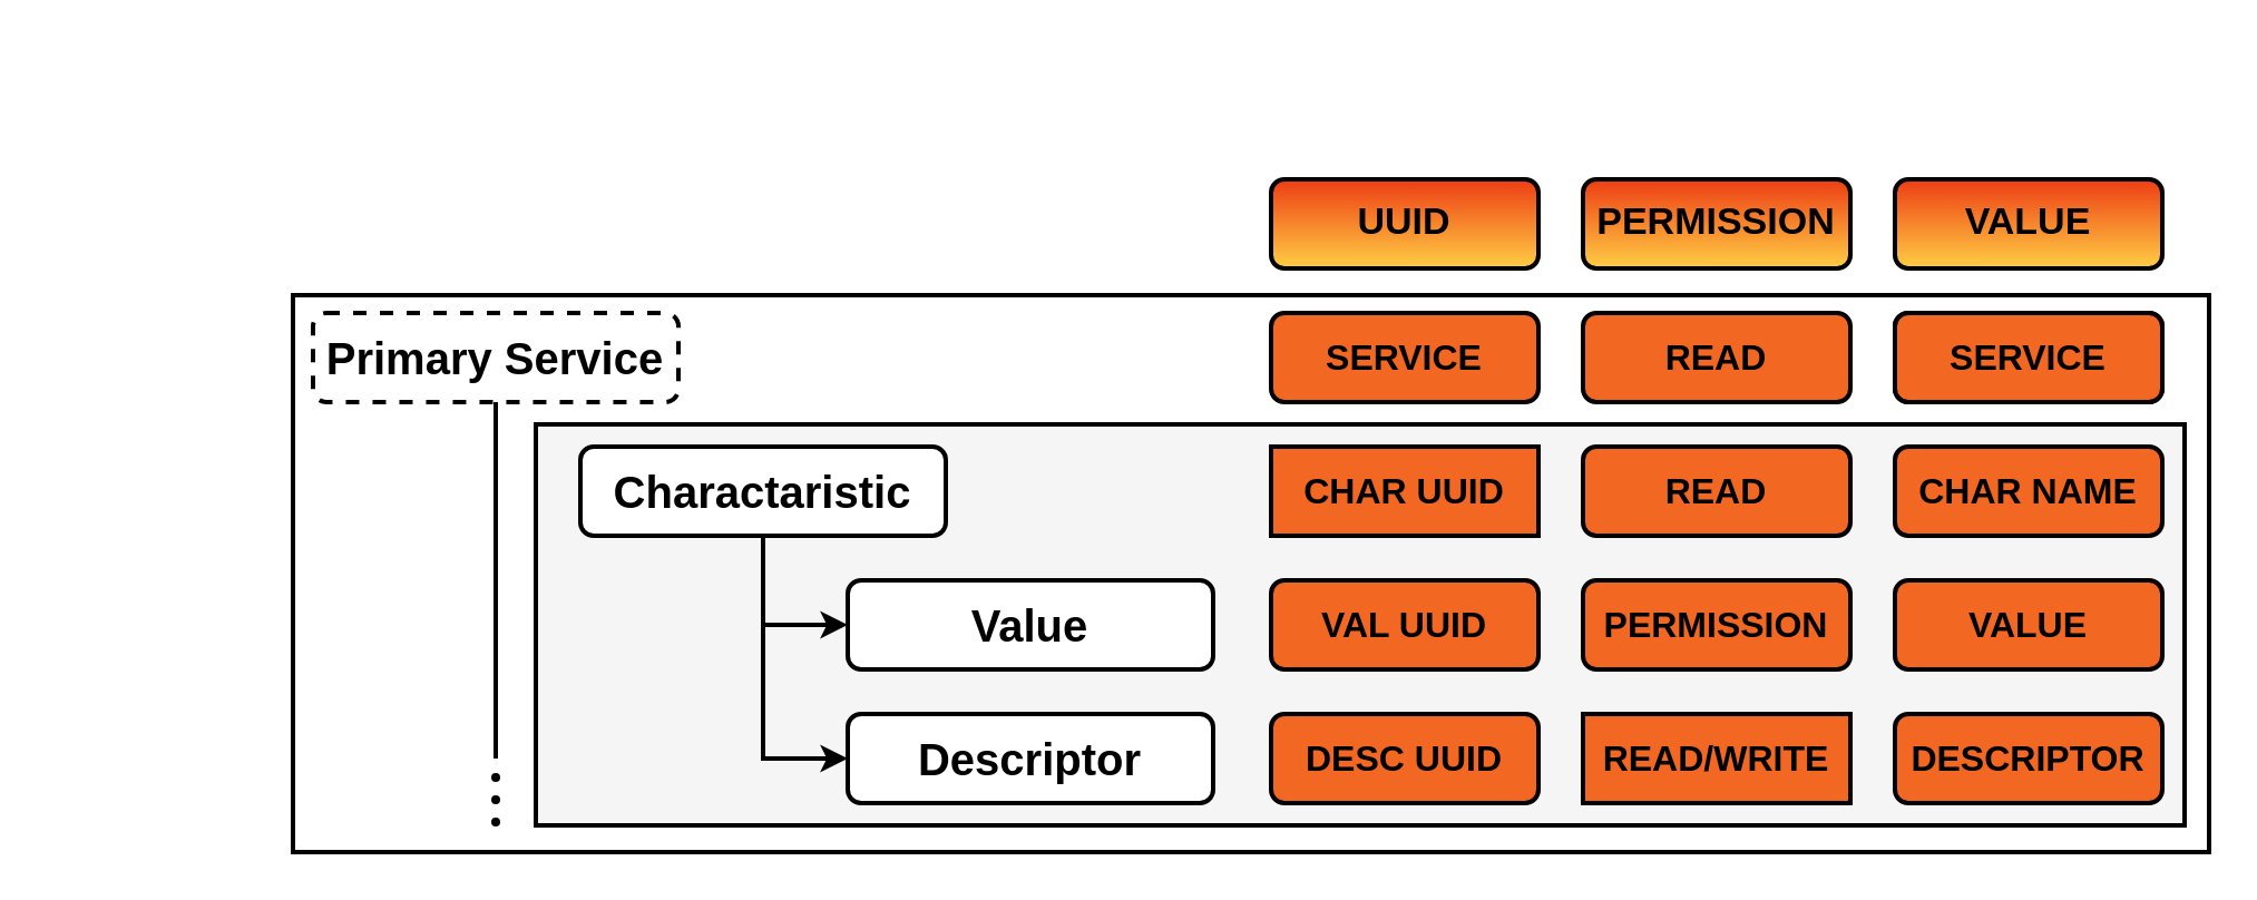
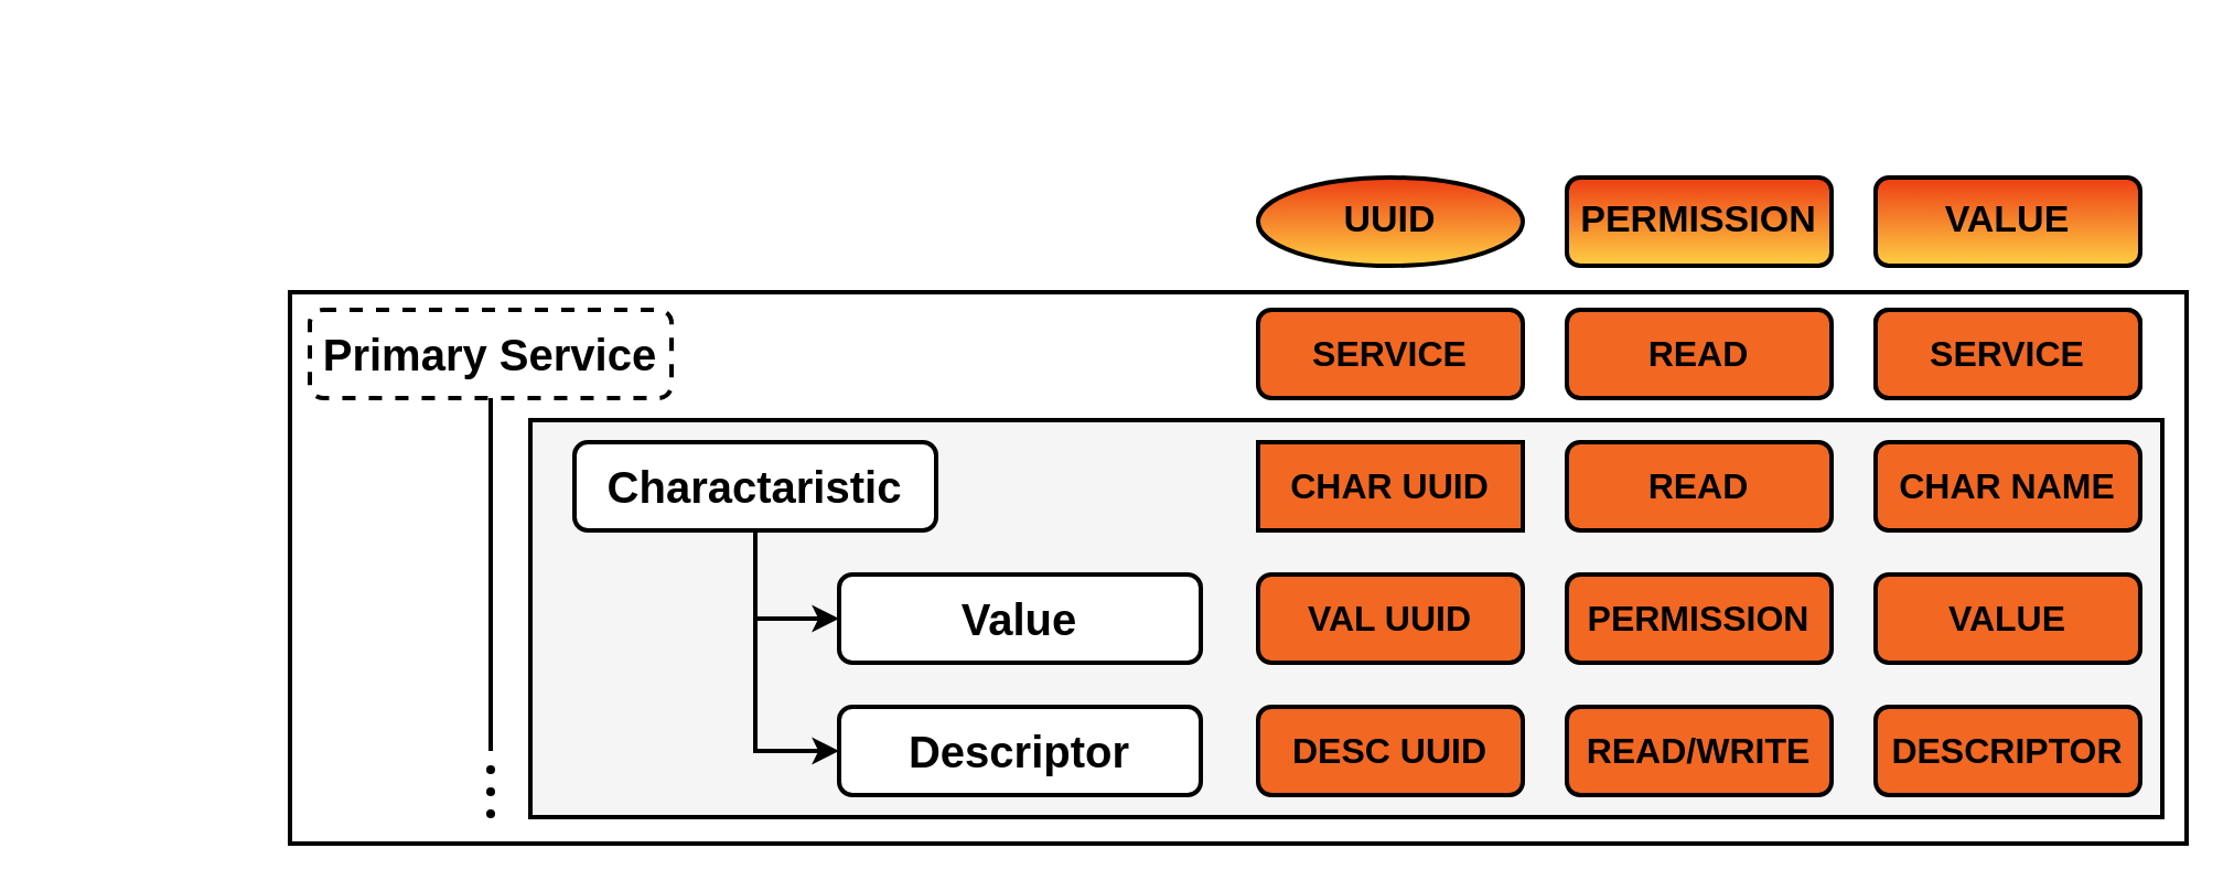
  <mxCell id="0" />
  <mxCell id="1" parent="0" />
  <mxCell id="2" value="" style="rounded=0;whiteSpace=wrap;html=1;glass=0;strokeWidth=2;fillColor=none;" parent="1" vertex="1"><mxGeometry x="131" y="132" width="860" height="250" as="geometry" /></mxCell>
  <mxCell id="3" value="" style="rounded=0;whiteSpace=wrap;html=1;glass=0;strokeWidth=2;fillColor=#f5f5f5;fontColor=#333333;sketch=0;" parent="1" vertex="1"><mxGeometry x="240" y="190" width="740" height="180" as="geometry" /></mxCell>
  <mxCell id="4" style="edgeStyle=orthogonalEdgeStyle;rounded=0;orthogonalLoop=1;jettySize=auto;html=1;strokeWidth=2;endArrow=none;endFill=0;" parent="1" source="5" edge="1"><mxGeometry relative="1" as="geometry"><mxPoint x="222" y="340" as="targetPoint" /></mxGeometry></mxCell>
  <mxCell id="5" value="&lt;font style=&quot;font-size: 20px&quot;&gt;&lt;b&gt;Primary Service&lt;/b&gt;&lt;/font&gt;" style="rounded=1;whiteSpace=wrap;html=1;strokeWidth=2;dashed=1;" parent="1" vertex="1"><mxGeometry x="140" y="140" width="164" height="40" as="geometry" /></mxCell>
  <mxCell id="6" style="edgeStyle=orthogonalEdgeStyle;rounded=0;orthogonalLoop=1;jettySize=auto;html=1;entryX=0;entryY=0.5;entryDx=0;entryDy=0;strokeWidth=2;" parent="1" source="8" target="9" edge="1"><mxGeometry relative="1" as="geometry" /></mxCell>
  <mxCell id="7" style="edgeStyle=orthogonalEdgeStyle;rounded=0;orthogonalLoop=1;jettySize=auto;html=1;entryX=0;entryY=0.5;entryDx=0;entryDy=0;strokeWidth=2;" parent="1" source="8" target="10" edge="1"><mxGeometry relative="1" as="geometry" /></mxCell>
  <mxCell id="8" value="&lt;span style=&quot;font-size: 20px&quot;&gt;&lt;b&gt;Charactaristic&lt;/b&gt;&lt;/span&gt;" style="rounded=1;whiteSpace=wrap;html=1;strokeWidth=2;" parent="1" vertex="1"><mxGeometry x="260" y="200" width="164" height="40" as="geometry" /></mxCell>
  <mxCell id="9" value="&lt;span style=&quot;font-size: 20px&quot;&gt;&lt;b&gt;Value&lt;/b&gt;&lt;/span&gt;" style="rounded=1;whiteSpace=wrap;html=1;strokeWidth=2;" parent="1" vertex="1"><mxGeometry x="380" y="260" width="164" height="40" as="geometry" /></mxCell>
  <mxCell id="10" value="&lt;span style=&quot;font-size: 20px&quot;&gt;&lt;b&gt;Descriptor&lt;/b&gt;&lt;/span&gt;" style="rounded=1;whiteSpace=wrap;html=1;strokeWidth=2;" parent="1" vertex="1"><mxGeometry x="380" y="320" width="164" height="40" as="geometry" /></mxCell>
- <mxCell id="11" value="&lt;font size=&quot;1&quot;&gt;&lt;b style=&quot;font-size: 17px&quot;&gt;UUID&lt;/b&gt;&lt;/font&gt;" style="rounded=1;whiteSpace=wrap;html=1;strokeWidth=2;glass=0;gradientColor=#FFCE44;fillColor=#ED3D14;" parent="1" vertex="1"><mxGeometry x="570" y="80" width="120" height="40" as="geometry" /></mxCell>
+ <mxCell id="11" value="&lt;font size=&quot;1&quot;&gt;&lt;b style=&quot;font-size: 17px&quot;&gt;UUID&lt;/b&gt;&lt;/font&gt;" style="ellipse;whiteSpace=wrap;html=1;strokeWidth=2;glass=0;gradientColor=#FFCE44;fillColor=#ED3D14;" parent="1" vertex="1"><mxGeometry x="570" y="80" width="120" height="40" as="geometry" /></mxCell>
  <mxCell id="12" value="&lt;font size=&quot;1&quot;&gt;&lt;b style=&quot;font-size: 17px&quot;&gt;PERMISSION&lt;/b&gt;&lt;/font&gt;" style="rounded=1;whiteSpace=wrap;html=1;strokeWidth=2;fillColor=#ED3D14;glass=0;gradientColor=#FFCE44;sketch=0;" parent="1" vertex="1"><mxGeometry x="710" y="80" width="120" height="40" as="geometry" /></mxCell>
  <mxCell id="13" value="&lt;font size=&quot;1&quot;&gt;&lt;b style=&quot;font-size: 17px&quot;&gt;VALUE&lt;/b&gt;&lt;/font&gt;" style="rounded=1;whiteSpace=wrap;html=1;strokeWidth=2;fillColor=#ED3D14;glass=0;gradientColor=#FFCE44;" parent="1" vertex="1"><mxGeometry x="850" y="80" width="120" height="40" as="geometry" /></mxCell>
  <mxCell id="14" value="&lt;font style=&quot;font-size: 16px&quot;&gt;&lt;b&gt;SERVICE&lt;/b&gt;&lt;/font&gt;" style="rounded=1;whiteSpace=wrap;html=1;strokeWidth=2;fillColor=#F26722;sketch=0;shadow=0;" parent="1" vertex="1"><mxGeometry x="570" y="140" width="120" height="40" as="geometry" /></mxCell>
  <mxCell id="15" value="&lt;font style=&quot;font-size: 16px&quot;&gt;&lt;b&gt;CHAR UUID&lt;/b&gt;&lt;/font&gt;" style="whiteSpace=wrap;html=1;strokeWidth=2;strokeColor=#000000;fillColor=#F26722;rounded=0;" parent="1" vertex="1"><mxGeometry x="570" y="200" width="120" height="40" as="geometry" /></mxCell>
  <mxCell id="16" value="&lt;font style=&quot;font-size: 16px&quot;&gt;&lt;b&gt;VAL UUID&lt;/b&gt;&lt;/font&gt;" style="rounded=1;whiteSpace=wrap;html=1;strokeWidth=2;strokeColor=#000000;fillColor=#F26722;" parent="1" vertex="1"><mxGeometry x="570" y="260" width="120" height="40" as="geometry" /></mxCell>
  <mxCell id="17" value="&lt;font style=&quot;font-size: 16px&quot;&gt;&lt;b&gt;DESC UUID&lt;/b&gt;&lt;/font&gt;" style="rounded=1;whiteSpace=wrap;html=1;strokeWidth=2;strokeColor=#000000;fillColor=#F26722;" parent="1" vertex="1"><mxGeometry x="570" y="320" width="120" height="40" as="geometry" /></mxCell>
  <mxCell id="18" value="&lt;font style=&quot;font-size: 16px&quot;&gt;&lt;b&gt;READ&lt;/b&gt;&lt;/font&gt;" style="rounded=1;whiteSpace=wrap;html=1;strokeWidth=2;strokeColor=#000000;fillColor=#F26722;" parent="1" vertex="1"><mxGeometry x="710" y="140" width="120" height="40" as="geometry" /></mxCell>
  <mxCell id="19" value="&lt;font style=&quot;font-size: 16px&quot;&gt;&lt;b&gt;READ&lt;/b&gt;&lt;/font&gt;" style="rounded=1;whiteSpace=wrap;html=1;strokeWidth=2;strokeColor=#000000;fillColor=#F26722;" parent="1" vertex="1"><mxGeometry x="710" y="200" width="120" height="40" as="geometry" /></mxCell>
  <mxCell id="20" value="&lt;font style=&quot;font-size: 16px&quot;&gt;&lt;b&gt;PERMISSION&lt;/b&gt;&lt;/font&gt;" style="rounded=1;whiteSpace=wrap;html=1;strokeWidth=2;strokeColor=#000000;fillColor=#F26722;" parent="1" vertex="1"><mxGeometry x="710" y="260" width="120" height="40" as="geometry" /></mxCell>
- <mxCell id="21" value="&lt;font style=&quot;font-size: 16px&quot;&gt;&lt;b&gt;READ/WRITE&lt;/b&gt;&lt;/font&gt;" style="whiteSpace=wrap;html=1;strokeWidth=2;strokeColor=#000000;fillColor=#F26722;rounded=0;" parent="1" vertex="1"><mxGeometry x="710" y="320" width="120" height="40" as="geometry" /></mxCell>
+ <mxCell id="21" value="&lt;font style=&quot;font-size: 16px&quot;&gt;&lt;b&gt;READ/WRITE&lt;/b&gt;&lt;/font&gt;" style="rounded=1;whiteSpace=wrap;html=1;strokeWidth=2;strokeColor=#000000;fillColor=#F26722;" parent="1" vertex="1"><mxGeometry x="710" y="320" width="120" height="40" as="geometry" /></mxCell>
  <mxCell id="22" value="&lt;font style=&quot;font-size: 16px&quot;&gt;&lt;b&gt;SERVICE&lt;/b&gt;&lt;/font&gt;" style="rounded=1;whiteSpace=wrap;html=1;strokeWidth=2;strokeColor=#000000;fillColor=#F26722;" parent="1" vertex="1"><mxGeometry x="850" y="140" width="120" height="40" as="geometry" /></mxCell>
  <mxCell id="23" value="&lt;font style=&quot;font-size: 16px&quot;&gt;&lt;b&gt;CHAR NAME&lt;/b&gt;&lt;/font&gt;" style="rounded=1;whiteSpace=wrap;html=1;strokeWidth=2;strokeColor=#000000;fillColor=#F26722;" parent="1" vertex="1"><mxGeometry x="850" y="200" width="120" height="40" as="geometry" /></mxCell>
  <mxCell id="24" value="&lt;font style=&quot;font-size: 16px&quot;&gt;&lt;b&gt;VALUE&lt;/b&gt;&lt;/font&gt;" style="rounded=1;whiteSpace=wrap;html=1;strokeWidth=2;strokeColor=#000000;fillColor=#F26722;" parent="1" vertex="1"><mxGeometry x="850" y="260" width="120" height="40" as="geometry" /></mxCell>
  <mxCell id="25" value="&lt;font style=&quot;font-size: 16px&quot;&gt;&lt;b&gt;DESCRIPTOR&lt;/b&gt;&lt;/font&gt;" style="rounded=1;whiteSpace=wrap;html=1;strokeWidth=2;strokeColor=#000000;fillColor=#F26722;" parent="1" vertex="1"><mxGeometry x="850" y="320" width="120" height="40" as="geometry" /></mxCell>
  <mxCell id="26" value="" style="ellipse;whiteSpace=wrap;html=1;aspect=fixed;" parent="1" vertex="1"><mxGeometry width="6" as="geometry" x="20" y="20" /></mxCell>
  <mxCell id="27" value="" style="ellipse;whiteSpace=wrap;html=1;aspect=fixed;fillColor=#000000;" parent="1" vertex="1"><mxGeometry x="220.5" y="347" width="3" height="3" as="geometry" /></mxCell>
  <mxCell id="28" value="" style="ellipse;whiteSpace=wrap;html=1;aspect=fixed;fillColor=#000000;" parent="1" vertex="1"><mxGeometry x="220.5" y="357" width="3" height="3" as="geometry" /></mxCell>
  <mxCell id="29" value="" style="ellipse;whiteSpace=wrap;html=1;aspect=fixed;fillColor=#000000;" parent="1" vertex="1"><mxGeometry x="220.5" y="367" width="3" height="3" as="geometry" /></mxCell>
  <mxCell id="30" value="&lt;font style=&quot;font-size: 16px&quot;&gt;&lt;b&gt;SERVICE&lt;/b&gt;&lt;/font&gt;" style="rounded=1;whiteSpace=wrap;html=1;strokeWidth=2;strokeColor=#000000;fillColor=#F26722;" vertex="1" parent="1"><mxGeometry x="850" y="140" width="120" height="40" as="geometry" /></mxCell>
